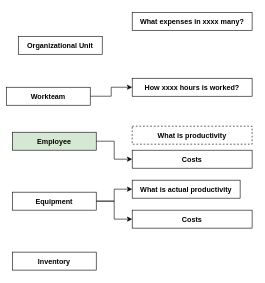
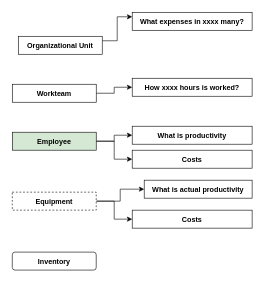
  <mxCell id="0" />
  <mxCell id="1" parent="0" />
  <mxCell id="2" value="" style="edgeStyle=orthogonalEdgeStyle;rounded=0;orthogonalLoop=1;jettySize=auto;html=1;" edge="1" parent="1" source="4" target="16"><mxGeometry relative="1" as="geometry" /></mxCell>
  <mxCell id="3" style="edgeStyle=orthogonalEdgeStyle;rounded=0;orthogonalLoop=1;jettySize=auto;html=1;exitX=1;exitY=0.5;exitDx=0;exitDy=0;entryX=0;entryY=0.5;entryDx=0;entryDy=0;" edge="1" parent="1" source="4" target="18"><mxGeometry relative="1" as="geometry" /></mxCell>
- <mxCell id="4" value="Equipment" style="fontStyle=1;" vertex="1" parent="1"><mxGeometry x="20" y="320" width="140" height="30" as="geometry" /></mxCell>
+ <mxCell id="4" value="Equipment" style="fontStyle=1;dashed=1;" vertex="1" parent="1"><mxGeometry x="20" y="320" width="140" height="30" as="geometry" /></mxCell>
+ <mxCell id="5" value="" style="edgeStyle=orthogonalEdgeStyle;rounded=0;orthogonalLoop=1;jettySize=auto;html=1;" edge="1" parent="1" source="7" target="15"><mxGeometry relative="1" as="geometry" /></mxCell>
  <mxCell id="6" style="edgeStyle=orthogonalEdgeStyle;rounded=0;orthogonalLoop=1;jettySize=auto;html=1;exitX=1;exitY=0.5;exitDx=0;exitDy=0;entryX=0;entryY=0.5;entryDx=0;entryDy=0;" edge="1" parent="1" source="7" target="17"><mxGeometry relative="1" as="geometry" /></mxCell>
  <mxCell id="7" value="Employee" style="fontStyle=1;fillColor=#d5e8d4;" vertex="1" parent="1"><mxGeometry x="20" y="220" width="140" height="30" as="geometry" /></mxCell>
  <mxCell id="8" value="" style="edgeStyle=orthogonalEdgeStyle;rounded=0;orthogonalLoop=1;jettySize=auto;html=1;" edge="1" parent="1" source="9" target="14"><mxGeometry relative="1" as="geometry" /></mxCell>
- <mxCell id="9" value="Workteam" style="fontStyle=1;" vertex="1" parent="1"><mxGeometry x="10" y="145" width="140" height="30" as="geometry" /></mxCell>
+ <mxCell id="9" value="Workteam" style="fontStyle=1;" vertex="1" parent="1"><mxGeometry x="20" y="140" width="140" height="30" as="geometry" /></mxCell>
+ <mxCell id="10" style="edgeStyle=orthogonalEdgeStyle;rounded=0;orthogonalLoop=1;jettySize=auto;html=1;exitX=1;exitY=0.25;exitDx=0;exitDy=0;entryX=0;entryY=0.25;entryDx=0;entryDy=0;" edge="1" parent="1" source="11" target="13"><mxGeometry relative="1" as="geometry" /></mxCell>
  <mxCell id="11" value="Organizational Unit" style="fontStyle=1;" vertex="1" parent="1"><mxGeometry x="30" y="60" width="140" height="30" as="geometry" /></mxCell>
- <mxCell id="12" value="Inventory" style="fontStyle=1;" vertex="1" parent="1"><mxGeometry x="20" y="420" width="140" height="30" as="geometry" /></mxCell>
+ <mxCell id="12" value="Inventory" style="fontStyle=1;rounded=1;" vertex="1" parent="1"><mxGeometry x="20" y="420" width="140" height="30" as="geometry" /></mxCell>
  <mxCell id="13" value="What expenses in xxxx many?" style="fontStyle=1;" vertex="1" parent="1"><mxGeometry x="220" y="20" width="200" height="30" as="geometry" /></mxCell>
  <mxCell id="14" value="How xxxx hours is worked?" style="fontStyle=1;fillColor=rgb(255, 255, 255);" vertex="1" parent="1"><mxGeometry x="220" y="130" width="200" height="30" as="geometry" /></mxCell>
- <mxCell id="15" value="What is productivity" style="fontStyle=1;fillColor=rgb(255, 255, 255);dashed=1;" vertex="1" parent="1"><mxGeometry x="220" y="210" width="200" height="30" as="geometry" /></mxCell>
- <mxCell id="16" value="What is actual productivity" style="fontStyle=1;fillColor=rgb(255, 255, 255);" vertex="1" parent="1"><mxGeometry x="220" y="300" width="180" height="30" as="geometry" /></mxCell>
+ <mxCell id="15" value="What is productivity" style="fontStyle=1;fillColor=rgb(255, 255, 255);" vertex="1" parent="1"><mxGeometry x="220" y="210" width="200" height="30" as="geometry" /></mxCell>
+ <mxCell id="16" value="What is actual productivity" style="fontStyle=1;fillColor=rgb(255, 255, 255);" vertex="1" parent="1"><mxGeometry x="240" y="300" width="180" height="30" as="geometry" /></mxCell>
  <mxCell id="17" value="Costs" style="fontStyle=1;fillColor=rgb(255, 255, 255);" vertex="1" parent="1"><mxGeometry x="220" y="250" width="200" height="30" as="geometry" /></mxCell>
  <mxCell id="18" value="Costs" style="fontStyle=1;fillColor=rgb(255, 255, 255);" vertex="1" parent="1"><mxGeometry x="220" y="350" width="200" height="30" as="geometry" /></mxCell>
